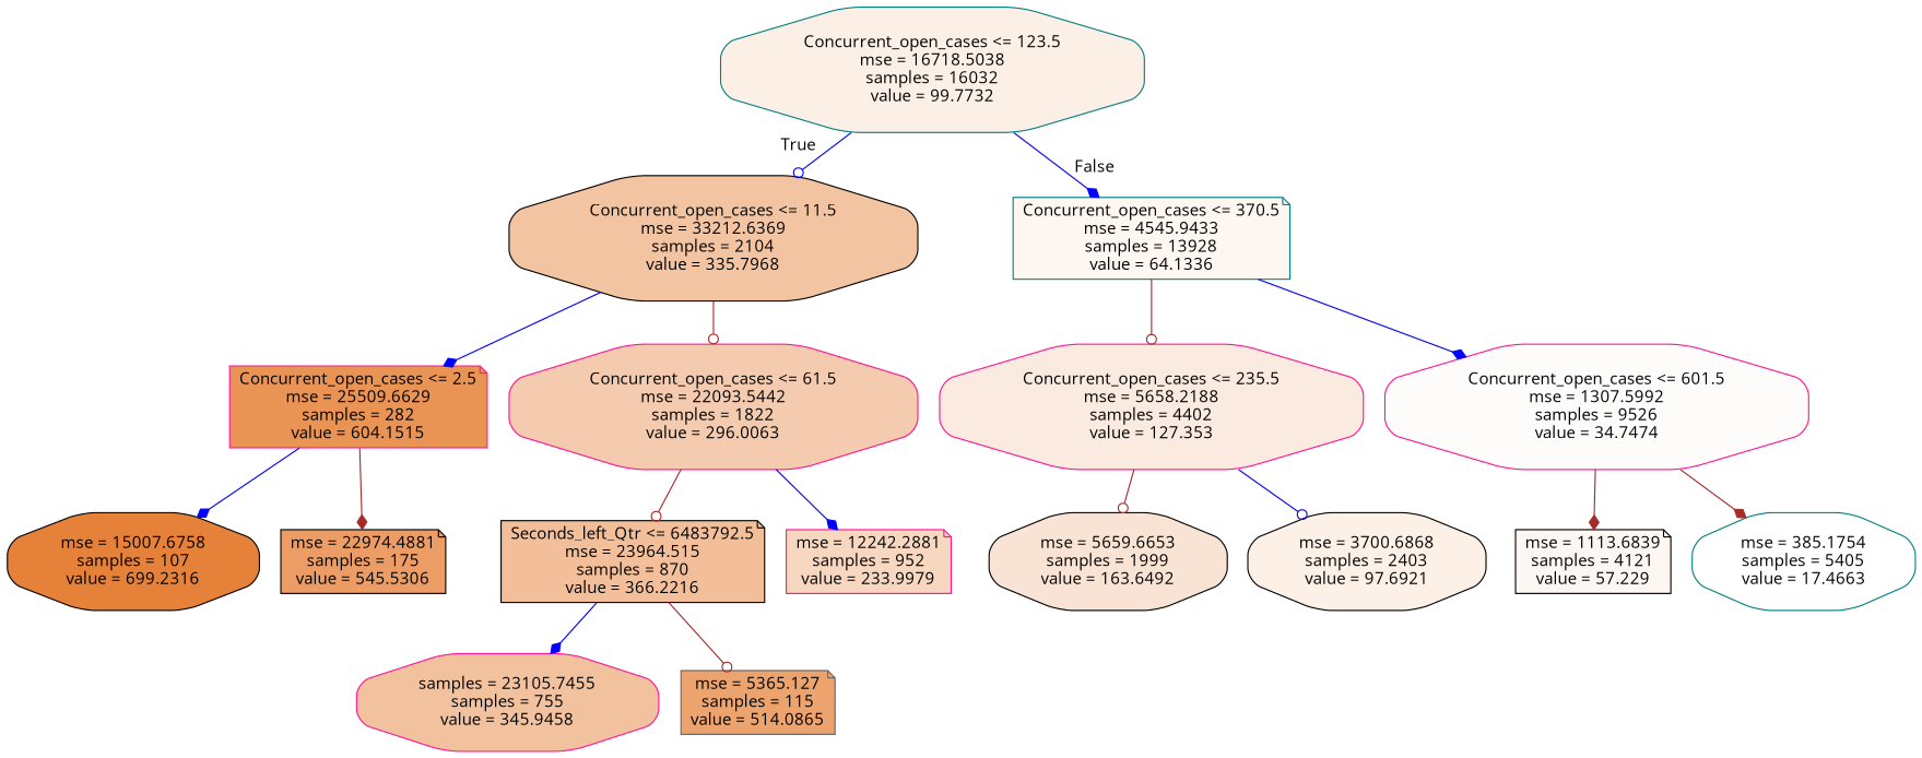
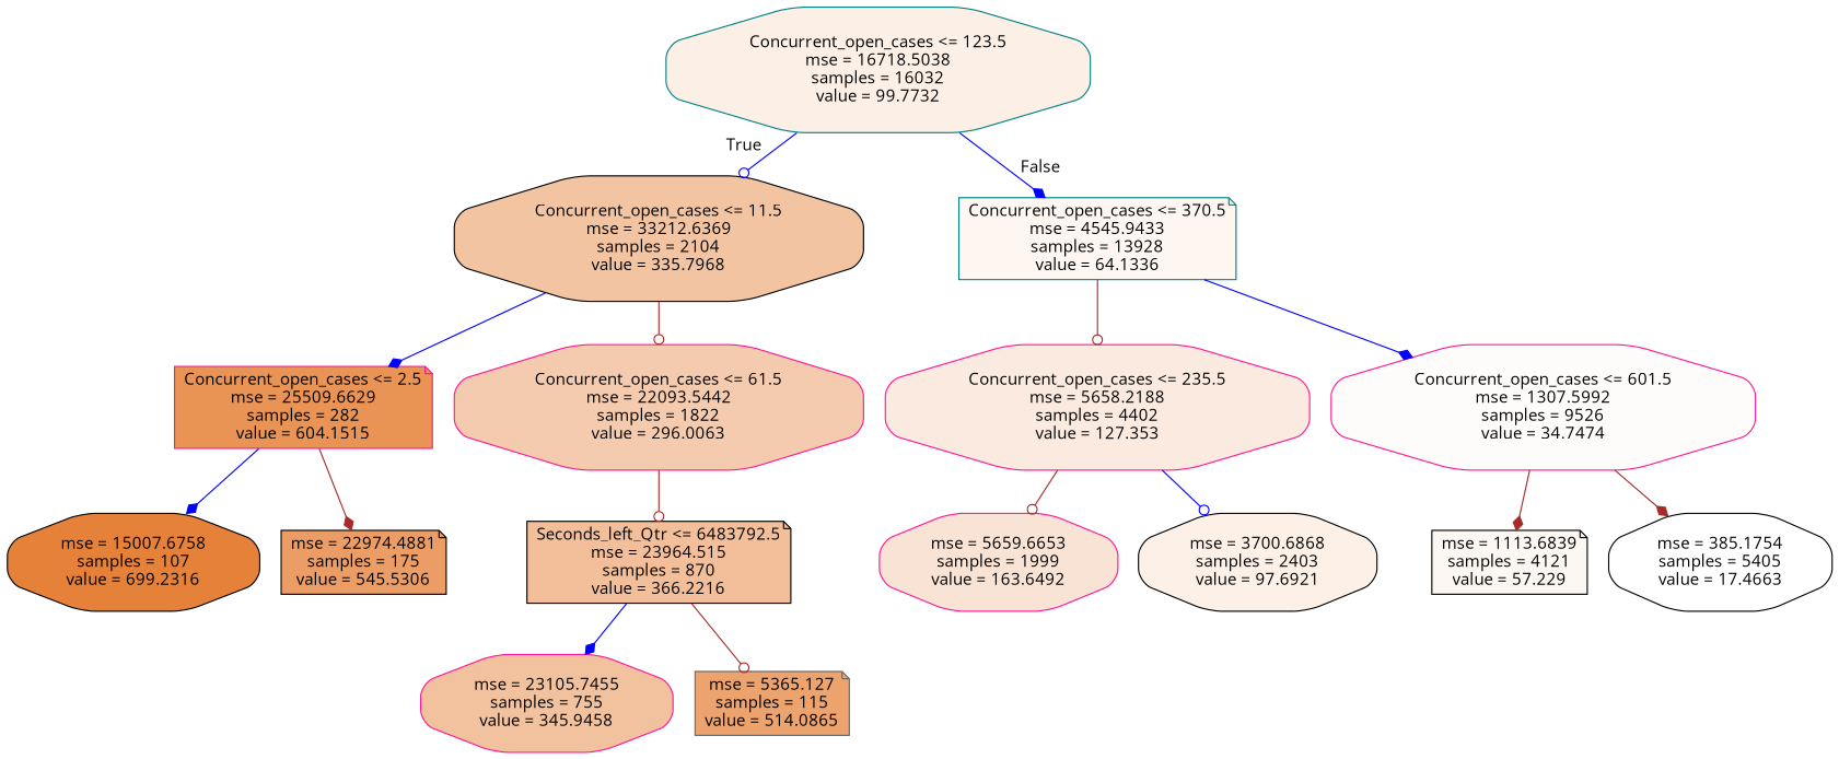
  digraph {
    fontname="Open Sans"
    node [color=black fontname="Open Sans" shape=octagon style="filled, rounded"]
    edge [arrowhead=diamond color=blue fontname="Open Sans"]
    n1 [color=teal fillcolor="#e581391f" label="Concurrent_open_cases <= 123.5\nmse = 16718.5038\nsamples = 16032\nvalue = 99.7732"]
    n2 [fillcolor="#e5813977" label="Concurrent_open_cases <= 11.5\nmse = 33212.6369\nsamples = 2104\nvalue = 335.7968"]
    n3 [color=teal fillcolor="#e5813911" label="Concurrent_open_cases <= 370.5\nmse = 4545.9433\nsamples = 13928\nvalue = 64.1336" shape=note]
    n4 [color=deeppink fillcolor="#e58139db" label="Concurrent_open_cases <= 2.5\nmse = 25509.6629\nsamples = 282\nvalue = 604.1515" shape=note]
    n5 [color=deeppink fillcolor="#e5813968" label="Concurrent_open_cases <= 61.5\nmse = 22093.5442\nsamples = 1822\nvalue = 296.0063"]
    n6 [color=deeppink fillcolor="#e5813929" label="Concurrent_open_cases <= 235.5\nmse = 5658.2188\nsamples = 4402\nvalue = 127.353"]
    n7 [color=deeppink fillcolor="#e5813906" label="Concurrent_open_cases <= 601.5\nmse = 1307.5992\nsamples = 9526\nvalue = 34.7474"]
    n8 [fillcolor="#e58139ff" label="mse = 15007.6758\nsamples = 107\nvalue = 699.2316"]
    n9 [fillcolor="#e58139c6" label="mse = 22974.4881\nsamples = 175\nvalue = 545.5306" shape=note]
    n10 [fillcolor="#e5813982" label="Seconds_left_Qtr <= 6483792.5\nmse = 23964.515\nsamples = 870\nvalue = 366.2216" shape=note]
-   n11 [color=deeppink fillcolor="#e5813951" label="mse = 12242.2881\nsamples = 952\nvalue = 233.9979" shape=note]
-   n12 [color=deeppink fillcolor="#e581397b" label="samples = 23105.7455\nsamples = 755\nvalue = 345.9458"]
+   n12 [color=deeppink fillcolor="#e581397b" label="mse = 23105.7455\nsamples = 755\nvalue = 345.9458"]
    n13 [color=gray40 fillcolor="#e58139ba" label="mse = 5365.127\nsamples = 115\nvalue = 514.0865" shape=note]
-   n14 [fillcolor="#e5813937" label="mse = 5659.6653\nsamples = 1999\nvalue = 163.6492"]
+   n14 [color=deeppink fillcolor="#e5813937" label="mse = 5659.6653\nsamples = 1999\nvalue = 163.6492"]
    n15 [fillcolor="#e581391e" label="mse = 3700.6868\nsamples = 2403\nvalue = 97.6921"]
    n16 [fillcolor="#e581390f" label="mse = 1113.6839\nsamples = 4121\nvalue = 57.229" shape=note]
-   n17 [color=teal fillcolor="#e5813900" label="mse = 385.1754\nsamples = 5405\nvalue = 17.4663"]
+   n17 [fillcolor="#e5813900" label="mse = 385.1754\nsamples = 5405\nvalue = 17.4663"]
    n1 -> n2 [arrowhead=odot headlabel=True labelangle=45 labeldistance=2.5]
    n1 -> n3 [headlabel=False labelangle=-45 labeldistance=2.5]
    n2 -> n4
    n2 -> n5 [arrowhead=odot color=brown]
    n3 -> n6 [arrowhead=odot color=brown]
    n3 -> n7
    n4 -> n8
    n4 -> n9 [color=brown]
    n5 -> n10 [arrowhead=odot color=brown]
-   n5 -> n11
    n6 -> n14 [arrowhead=odot color=brown]
    n6 -> n15 [arrowhead=odot]
    n7 -> n16 [color=brown]
    n7 -> n17 [color=brown]
    n10 -> n12
    n10 -> n13 [arrowhead=odot color=brown]
  }
